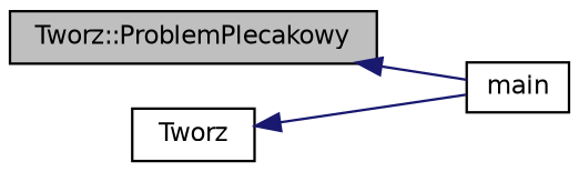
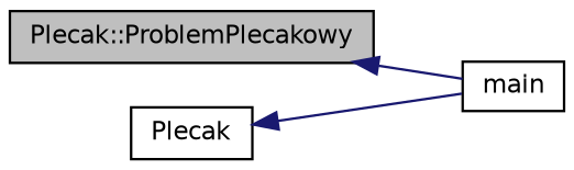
  digraph {
    rankdir=LR
    node [color=black fillcolor=white fontname=Helvetica fontsize=10 shape=record style=filled]
    edge [color=midnightblue dir=back fontname=Helvetica fontsize=10 labelfontname=Helvetica labelfontsize=10 style=solid]
-   n1 [fillcolor=grey75 fontcolor=black height=0.2 label="Tworz::ProblemPlecakowy" width=0.4]
+   n1 [fillcolor=grey75 fontcolor=black height=0.2 label="Plecak::ProblemPlecakowy" width=0.4]
    n2 [height=0.2 label=main width=0.4]
-   n3 [height=0.2 label=Tworz width=0.4]
+   n3 [height=0.2 label=Plecak width=0.4]
    n1 -> n2
    n3 -> n2
  }
